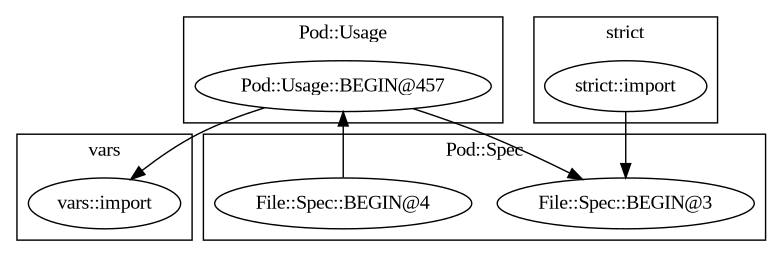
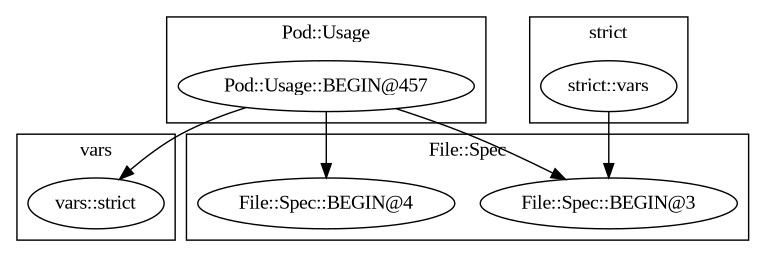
  digraph {
    fontname="Liberation Serif"
    node [fontname="Liberation Serif"]
    edge [fontname="Liberation Serif"]
    "Pod::Usage::BEGIN@457"
-   "vars::import"
-   "strict::import"
+   "vars::import" [label="vars::strict"]
+   "strict::import" [label="strict::vars"]
    "File::Spec::BEGIN@4"
    "File::Spec::BEGIN@3"
    subgraph cluster_1 {
      label="Pod::Usage"
      "Pod::Usage::BEGIN@457"
    }
    subgraph cluster_2 {
      label=vars
      "vars::import"
    }
    subgraph cluster_3 {
      label="strict"
      "strict::import"
    }
    subgraph cluster_4 {
-     label="Pod::Spec"
+     label="File::Spec"
      "File::Spec::BEGIN@4"
      "File::Spec::BEGIN@3"
    }
    "Pod::Usage::BEGIN@457" -> "vars::import"
-   "File::Spec::BEGIN@4" -> "Pod::Usage::BEGIN@457"
+   "Pod::Usage::BEGIN@457" -> "File::Spec::BEGIN@4"
    "Pod::Usage::BEGIN@457" -> "File::Spec::BEGIN@3"
    "strict::import" -> "File::Spec::BEGIN@3"
  }
